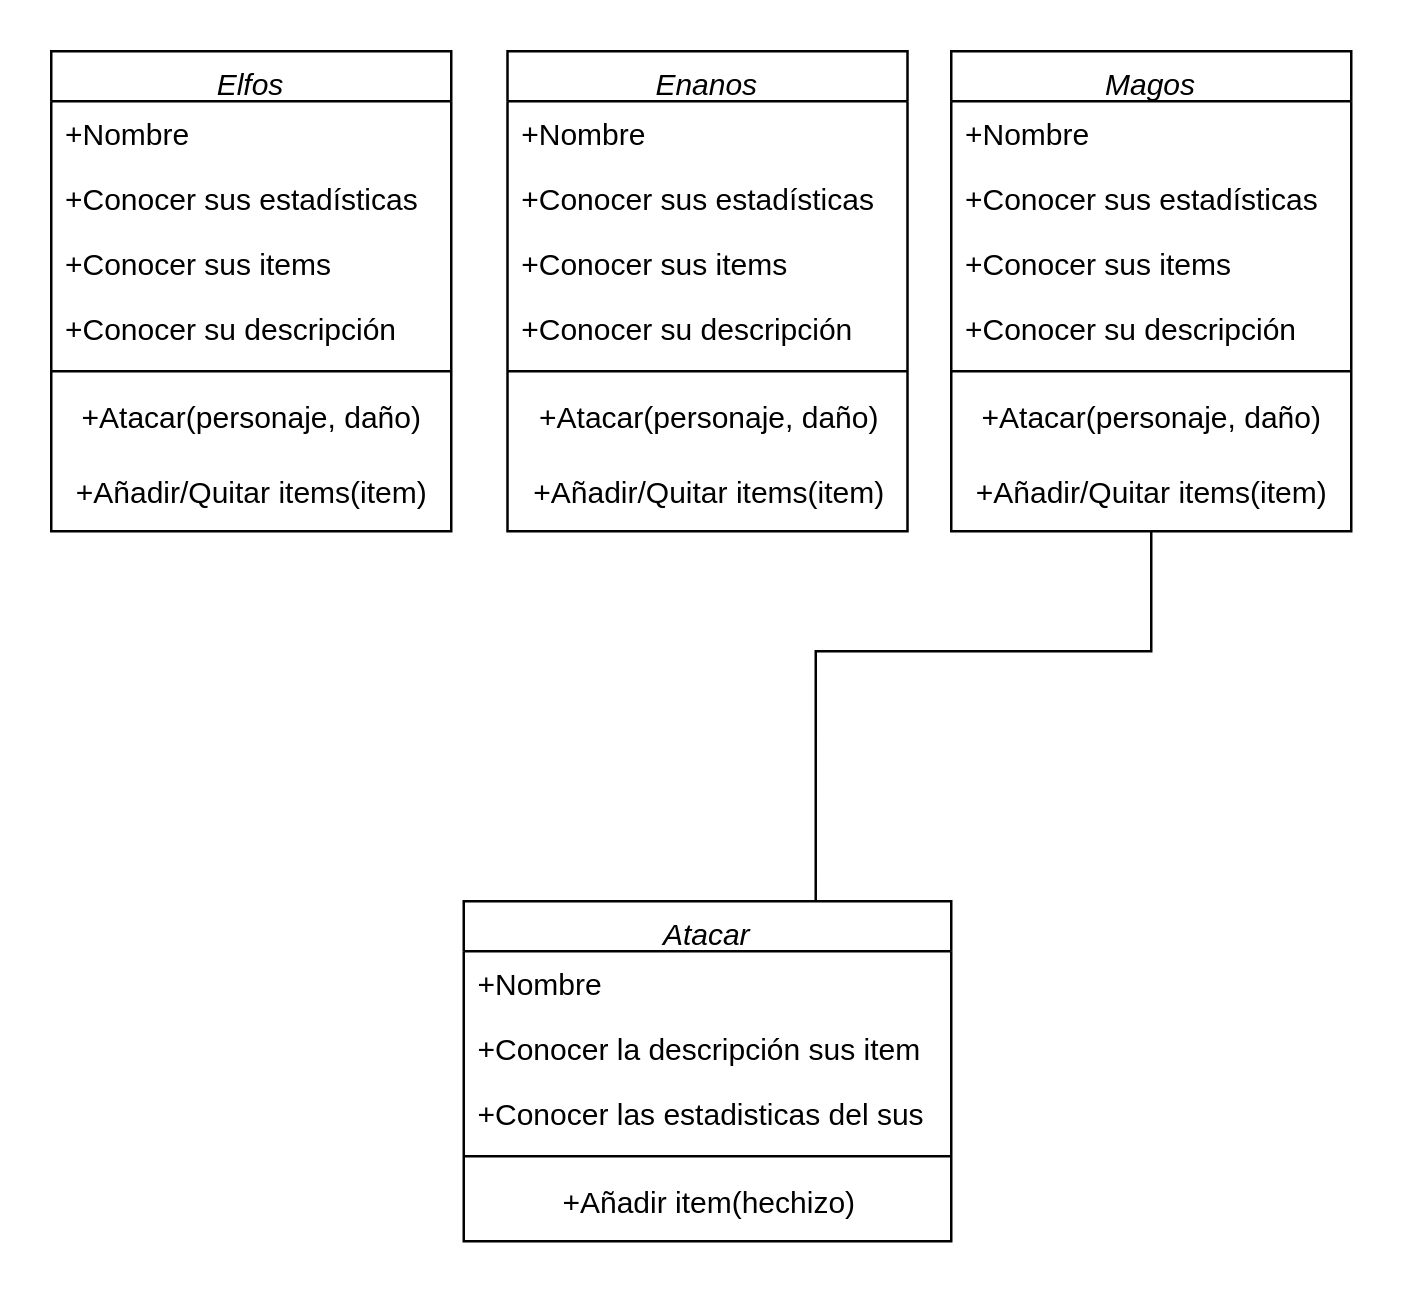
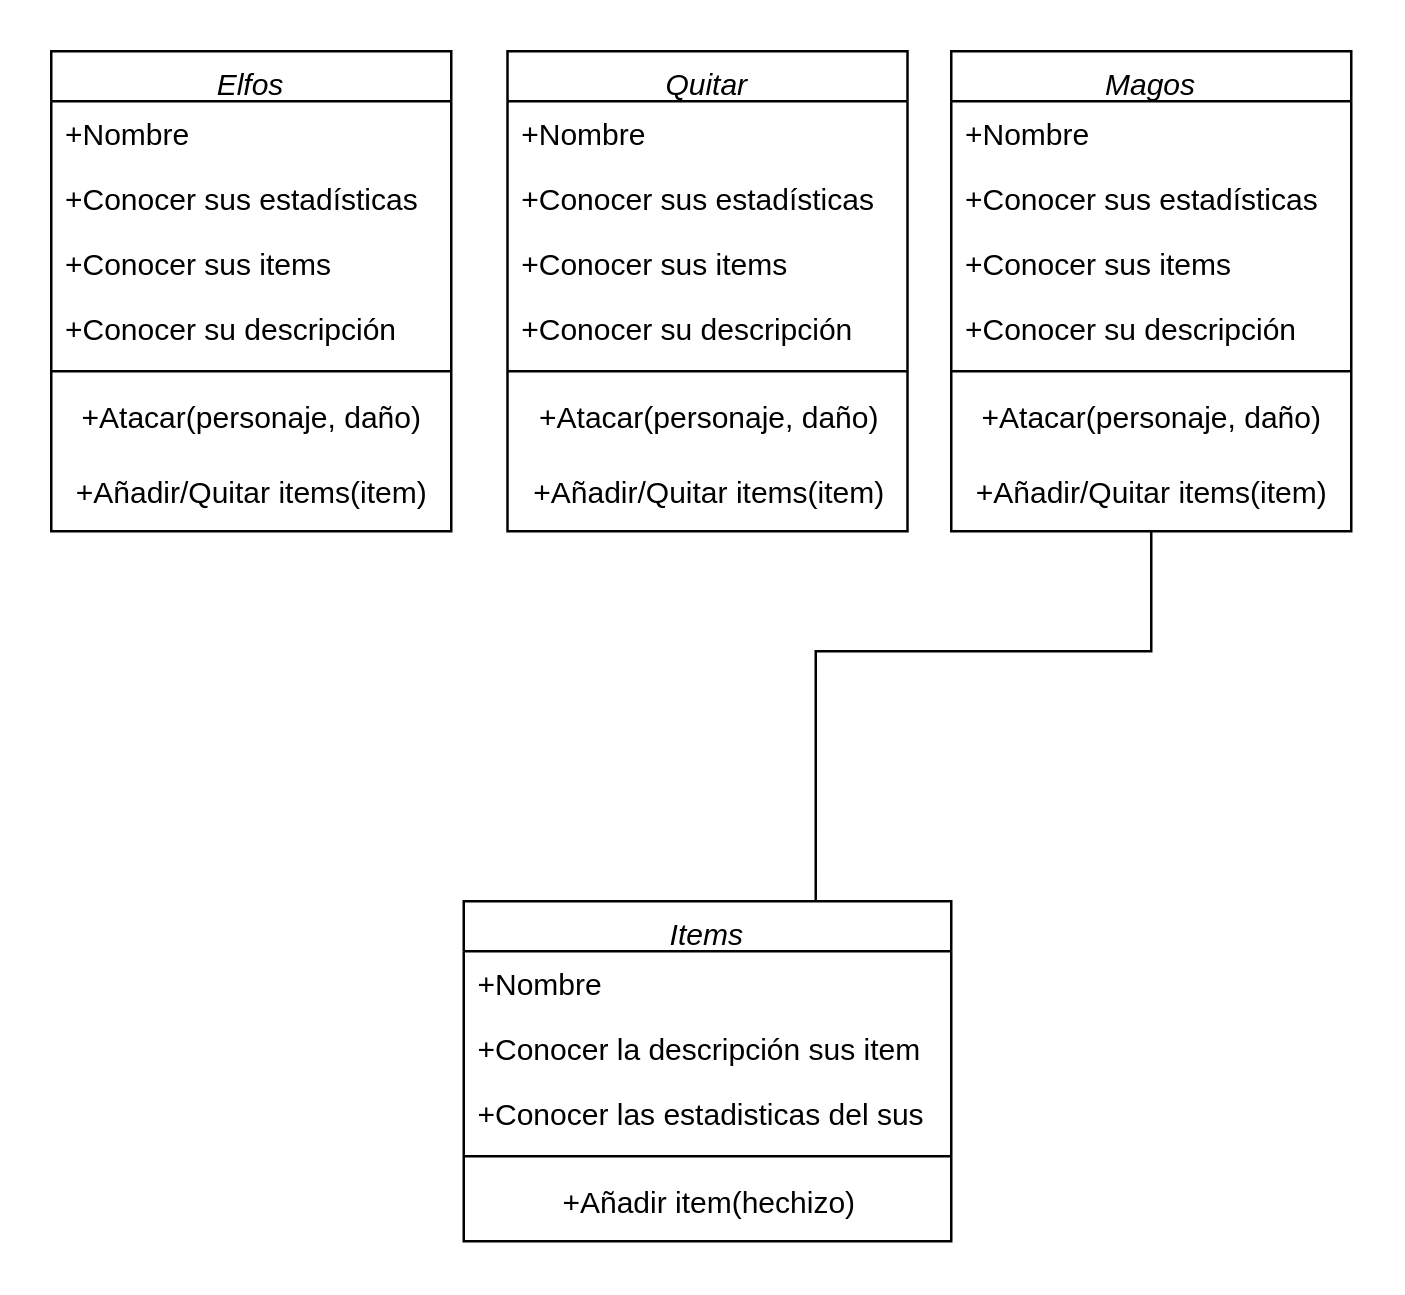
  <mxCell id="0" />
  <mxCell id="1" parent="0" />
  <mxCell id="2" value="Elfos" style="swimlane;fontStyle=2;align=center;verticalAlign=top;childLayout=stackLayout;horizontal=1;startSize=20;horizontalStack=0;resizeParent=1;resizeLast=0;collapsible=1;marginBottom=0;rounded=0;shadow=0;strokeWidth=1;" parent="1" vertex="1"><mxGeometry x="20" y="20" width="160" height="192" as="geometry"><mxRectangle x="230" y="140" width="160" height="26" as="alternateBounds" /></mxGeometry></mxCell>
  <mxCell id="3" value="+Nombre" style="text;align=left;verticalAlign=top;spacingLeft=4;spacingRight=4;overflow=hidden;rotatable=0;points=[[0,0.5],[1,0.5]];portConstraint=eastwest;" parent="2" vertex="1"><mxGeometry y="20" width="160" height="26" as="geometry" /></mxCell>
  <mxCell id="4" value="+Conocer sus estadísticas" style="text;align=left;verticalAlign=top;spacingLeft=4;spacingRight=4;overflow=hidden;rotatable=0;points=[[0,0.5],[1,0.5]];portConstraint=eastwest;rounded=0;shadow=0;html=0;" parent="2" vertex="1"><mxGeometry y="46" width="160" height="26" as="geometry" /></mxCell>
  <mxCell id="5" value="+Conocer sus items&#10;" style="text;align=left;verticalAlign=top;spacingLeft=4;spacingRight=4;overflow=hidden;rotatable=0;points=[[0,0.5],[1,0.5]];portConstraint=eastwest;rounded=0;shadow=0;html=0;" parent="2" vertex="1"><mxGeometry y="72" width="160" height="26" as="geometry" /></mxCell>
  <mxCell id="6" value="+Conocer su descripción&#10;" style="text;align=left;verticalAlign=top;spacingLeft=4;spacingRight=4;overflow=hidden;rotatable=0;points=[[0,0.5],[1,0.5]];portConstraint=eastwest;rounded=0;shadow=0;html=0;" vertex="1" parent="2"><mxGeometry y="98" width="160" height="26" as="geometry" /></mxCell>
  <mxCell id="7" value="" style="line;html=1;strokeWidth=1;align=left;verticalAlign=middle;spacingTop=-1;spacingLeft=3;spacingRight=3;rotatable=0;labelPosition=right;points=[];portConstraint=eastwest;" parent="2" vertex="1"><mxGeometry y="124" width="160" height="8" as="geometry" /></mxCell>
  <mxCell id="8" value="+Atacar(personaje, daño)" style="text;html=1;align=center;verticalAlign=middle;resizable=0;points=[];autosize=1;strokeColor=none;fillColor=none;" vertex="1" parent="2"><mxGeometry y="132" width="160" height="30" as="geometry" /></mxCell>
  <mxCell id="9" value="+Añadir/Quitar items(item)" style="text;html=1;align=center;verticalAlign=middle;resizable=0;points=[];autosize=1;strokeColor=none;fillColor=none;" vertex="1" parent="2"><mxGeometry y="162" width="160" height="30" as="geometry" /></mxCell>
- <mxCell id="10" value="Enanos" style="swimlane;fontStyle=2;align=center;verticalAlign=top;childLayout=stackLayout;horizontal=1;startSize=20;horizontalStack=0;resizeParent=1;resizeLast=0;collapsible=1;marginBottom=0;rounded=0;shadow=0;strokeWidth=1;" vertex="1" parent="1"><mxGeometry x="202.5" y="20" width="160" height="192" as="geometry"><mxRectangle x="230" y="140" width="160" height="26" as="alternateBounds" /></mxGeometry></mxCell>
+ <mxCell id="10" value="Quitar" style="swimlane;fontStyle=2;align=center;verticalAlign=top;childLayout=stackLayout;horizontal=1;startSize=20;horizontalStack=0;resizeParent=1;resizeLast=0;collapsible=1;marginBottom=0;rounded=0;shadow=0;strokeWidth=1;" vertex="1" parent="1"><mxGeometry x="202.5" y="20" width="160" height="192" as="geometry"><mxRectangle x="230" y="140" width="160" height="26" as="alternateBounds" /></mxGeometry></mxCell>
  <mxCell id="11" value="+Nombre" style="text;align=left;verticalAlign=top;spacingLeft=4;spacingRight=4;overflow=hidden;rotatable=0;points=[[0,0.5],[1,0.5]];portConstraint=eastwest;" vertex="1" parent="10"><mxGeometry y="20" width="160" height="26" as="geometry" /></mxCell>
  <mxCell id="12" value="+Conocer sus estadísticas" style="text;align=left;verticalAlign=top;spacingLeft=4;spacingRight=4;overflow=hidden;rotatable=0;points=[[0,0.5],[1,0.5]];portConstraint=eastwest;rounded=0;shadow=0;html=0;" vertex="1" parent="10"><mxGeometry y="46" width="160" height="26" as="geometry" /></mxCell>
  <mxCell id="13" value="+Conocer sus items&#10;&#10;" style="text;align=left;verticalAlign=top;spacingLeft=4;spacingRight=4;overflow=hidden;rotatable=0;points=[[0,0.5],[1,0.5]];portConstraint=eastwest;rounded=0;shadow=0;html=0;" vertex="1" parent="10"><mxGeometry y="72" width="160" height="26" as="geometry" /></mxCell>
  <mxCell id="14" value="+Conocer su descripción&#10;" style="text;align=left;verticalAlign=top;spacingLeft=4;spacingRight=4;overflow=hidden;rotatable=0;points=[[0,0.5],[1,0.5]];portConstraint=eastwest;rounded=0;shadow=0;html=0;" vertex="1" parent="10"><mxGeometry y="98" width="160" height="26" as="geometry" /></mxCell>
  <mxCell id="15" value="" style="line;html=1;strokeWidth=1;align=left;verticalAlign=middle;spacingTop=-1;spacingLeft=3;spacingRight=3;rotatable=0;labelPosition=right;points=[];portConstraint=eastwest;" vertex="1" parent="10"><mxGeometry y="124" width="160" height="8" as="geometry" /></mxCell>
  <mxCell id="16" value="+Atacar(personaje, daño)" style="text;html=1;align=center;verticalAlign=middle;resizable=0;points=[];autosize=1;strokeColor=none;fillColor=none;" vertex="1" parent="10"><mxGeometry y="132" width="160" height="30" as="geometry" /></mxCell>
  <mxCell id="17" value="+Añadir/Quitar items(item)" style="text;html=1;align=center;verticalAlign=middle;resizable=0;points=[];autosize=1;strokeColor=none;fillColor=none;" vertex="1" parent="10"><mxGeometry y="162" width="160" height="30" as="geometry" /></mxCell>
  <mxCell id="18" style="edgeStyle=orthogonalEdgeStyle;rounded=0;orthogonalLoop=1;jettySize=auto;html=1;exitX=0.5;exitY=1;exitDx=0;exitDy=0;entryX=0.722;entryY=0.006;entryDx=0;entryDy=0;entryPerimeter=0;endArrow=none;" edge="1" parent="1" source="19" target="27"><mxGeometry relative="1" as="geometry"><mxPoint x="330" y="260" as="targetPoint" /><Array as="points"><mxPoint x="460" y="260" /><mxPoint x="326" y="260" /></Array></mxGeometry></mxCell>
  <mxCell id="19" value="Magos&#10;" style="swimlane;fontStyle=2;align=center;verticalAlign=top;childLayout=stackLayout;horizontal=1;startSize=20;horizontalStack=0;resizeParent=1;resizeLast=0;collapsible=1;marginBottom=0;rounded=0;shadow=0;strokeWidth=1;" vertex="1" parent="1"><mxGeometry x="380" y="20" width="160" height="192" as="geometry"><mxRectangle x="230" y="140" width="160" height="26" as="alternateBounds" /></mxGeometry></mxCell>
  <mxCell id="20" value="+Nombre" style="text;align=left;verticalAlign=top;spacingLeft=4;spacingRight=4;overflow=hidden;rotatable=0;points=[[0,0.5],[1,0.5]];portConstraint=eastwest;" vertex="1" parent="19"><mxGeometry y="20" width="160" height="26" as="geometry" /></mxCell>
  <mxCell id="21" value="+Conocer sus estadísticas" style="text;align=left;verticalAlign=top;spacingLeft=4;spacingRight=4;overflow=hidden;rotatable=0;points=[[0,0.5],[1,0.5]];portConstraint=eastwest;rounded=0;shadow=0;html=0;" vertex="1" parent="19"><mxGeometry y="46" width="160" height="26" as="geometry" /></mxCell>
  <mxCell id="22" value="+Conocer sus items&#10;&#10;" style="text;align=left;verticalAlign=top;spacingLeft=4;spacingRight=4;overflow=hidden;rotatable=0;points=[[0,0.5],[1,0.5]];portConstraint=eastwest;rounded=0;shadow=0;html=0;" vertex="1" parent="19"><mxGeometry y="72" width="160" height="26" as="geometry" /></mxCell>
  <mxCell id="23" value="+Conocer su descripción&#10;" style="text;align=left;verticalAlign=top;spacingLeft=4;spacingRight=4;overflow=hidden;rotatable=0;points=[[0,0.5],[1,0.5]];portConstraint=eastwest;rounded=0;shadow=0;html=0;" vertex="1" parent="19"><mxGeometry y="98" width="160" height="26" as="geometry" /></mxCell>
  <mxCell id="24" value="" style="line;html=1;strokeWidth=1;align=left;verticalAlign=middle;spacingTop=-1;spacingLeft=3;spacingRight=3;rotatable=0;labelPosition=right;points=[];portConstraint=eastwest;" vertex="1" parent="19"><mxGeometry y="124" width="160" height="8" as="geometry" /></mxCell>
  <mxCell id="25" value="+Atacar(personaje, daño)" style="text;html=1;align=center;verticalAlign=middle;resizable=0;points=[];autosize=1;strokeColor=none;fillColor=none;" vertex="1" parent="19"><mxGeometry y="132" width="160" height="30" as="geometry" /></mxCell>
  <mxCell id="26" value="+Añadir/Quitar items(item)" style="text;html=1;align=center;verticalAlign=middle;resizable=0;points=[];autosize=1;strokeColor=none;fillColor=none;" vertex="1" parent="19"><mxGeometry y="162" width="160" height="30" as="geometry" /></mxCell>
- <mxCell id="27" value="Atacar" style="swimlane;fontStyle=2;align=center;verticalAlign=top;childLayout=stackLayout;horizontal=1;startSize=20;horizontalStack=0;resizeParent=1;resizeLast=0;collapsible=1;marginBottom=0;rounded=0;shadow=0;strokeWidth=1;" vertex="1" parent="1"><mxGeometry x="185" y="360" width="195" height="136" as="geometry"><mxRectangle x="230" y="140" width="160" height="26" as="alternateBounds" /></mxGeometry></mxCell>
+ <mxCell id="27" value="Items" style="swimlane;fontStyle=2;align=center;verticalAlign=top;childLayout=stackLayout;horizontal=1;startSize=20;horizontalStack=0;resizeParent=1;resizeLast=0;collapsible=1;marginBottom=0;rounded=0;shadow=0;strokeWidth=1;" vertex="1" parent="1"><mxGeometry x="185" y="360" width="195" height="136" as="geometry"><mxRectangle x="230" y="140" width="160" height="26" as="alternateBounds" /></mxGeometry></mxCell>
  <mxCell id="28" value="+Nombre" style="text;align=left;verticalAlign=top;spacingLeft=4;spacingRight=4;overflow=hidden;rotatable=0;points=[[0,0.5],[1,0.5]];portConstraint=eastwest;" vertex="1" parent="27"><mxGeometry y="20" width="195" height="26" as="geometry" /></mxCell>
  <mxCell id="29" value="+Conocer la descripción sus item" style="text;align=left;verticalAlign=top;spacingLeft=4;spacingRight=4;overflow=hidden;rotatable=0;points=[[0,0.5],[1,0.5]];portConstraint=eastwest;rounded=0;shadow=0;html=0;" vertex="1" parent="27"><mxGeometry y="46" width="195" height="26" as="geometry" /></mxCell>
  <mxCell id="30" value="+Conocer las estadisticas del sus" style="text;align=left;verticalAlign=top;spacingLeft=4;spacingRight=4;overflow=hidden;rotatable=0;points=[[0,0.5],[1,0.5]];portConstraint=eastwest;rounded=0;shadow=0;html=0;" vertex="1" parent="27"><mxGeometry y="72" width="195" height="26" as="geometry" /></mxCell>
  <mxCell id="31" value="" style="line;html=1;strokeWidth=1;align=left;verticalAlign=middle;spacingTop=-1;spacingLeft=3;spacingRight=3;rotatable=0;labelPosition=right;points=[];portConstraint=eastwest;" vertex="1" parent="27"><mxGeometry y="98" width="195" height="8" as="geometry" /></mxCell>
  <mxCell id="32" value="+Añadir item(hechizo)" style="text;html=1;align=center;verticalAlign=middle;resizable=0;points=[];autosize=1;strokeColor=none;fillColor=none;" vertex="1" parent="27"><mxGeometry y="106" width="195" height="30" as="geometry" /></mxCell>
